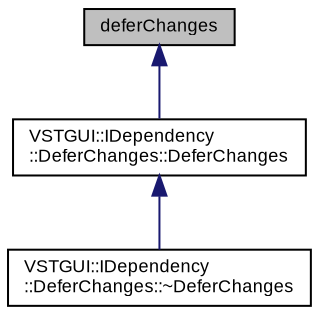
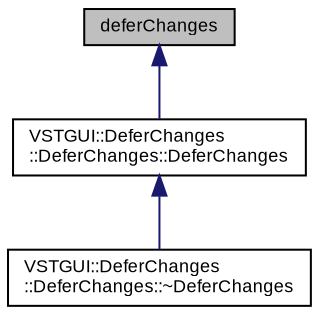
  digraph {
    rankdir=TB
    node [color=black fontname=Arial fontsize=9 shape=record]
    edge [color=midnightblue dir=back fontname=Arial fontsize=9 labelfontname=Arial labelfontsize=9 style=solid]
    n1 [fillcolor=grey75 fontcolor=black height=0.2 label=deferChanges style=filled width=0.4]
-   n2 [height=0.2 label="VSTGUI::IDependency\l::DeferChanges::DeferChanges" width=0.4]
-   n3 [height=0.2 label="VSTGUI::IDependency\l::DeferChanges::~DeferChanges" width=0.4]
+   n2 [height=0.2 label="VSTGUI::DeferChanges\l::DeferChanges::DeferChanges" width=0.4]
+   n3 [height=0.2 label="VSTGUI::DeferChanges\l::DeferChanges::~DeferChanges" width=0.4]
    n1 -> n2
    n2 -> n3
  }
